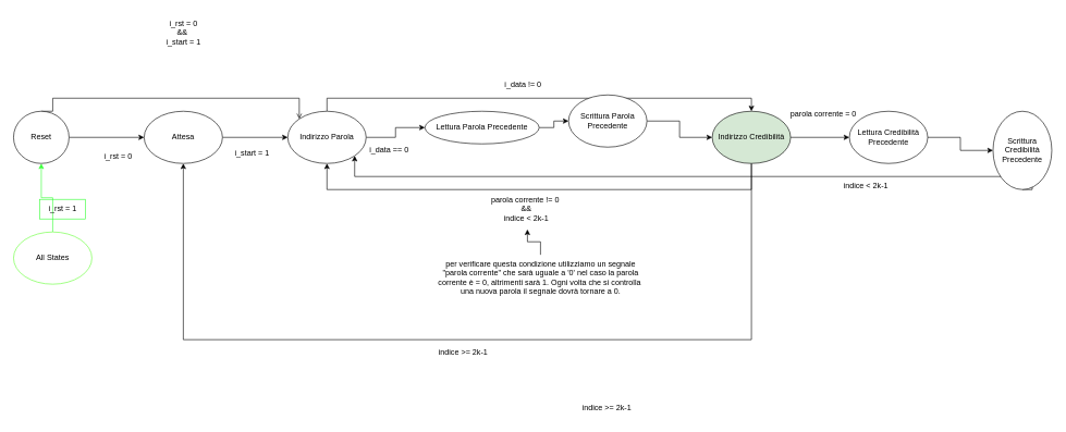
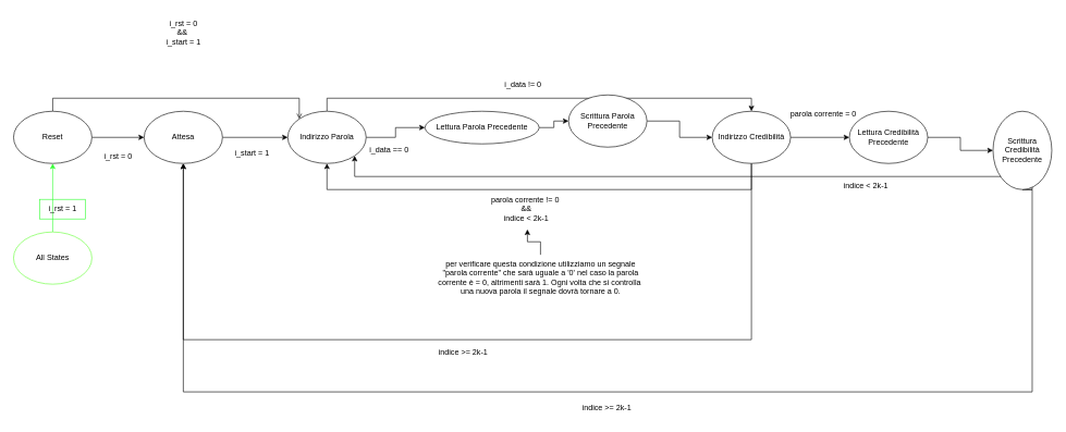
  <mxCell id="0" />
  <mxCell id="1" parent="0" />
  <mxCell id="2" style="edgeStyle=orthogonalEdgeStyle;rounded=0;orthogonalLoop=1;jettySize=auto;html=1;exitX=1;exitY=0.5;exitDx=0;exitDy=0;entryX=0;entryY=0.5;entryDx=0;entryDy=0;" edge="1" parent="1" source="3" target="10"><mxGeometry relative="1" as="geometry" /></mxCell>
  <mxCell id="3" value="Lettura Credibilità Precedente" style="ellipse;whiteSpace=wrap;html=1;" vertex="1" parent="1"><mxGeometry x="1300" y="170" width="120" height="80" as="geometry" /></mxCell>
  <mxCell id="4" style="edgeStyle=orthogonalEdgeStyle;rounded=0;orthogonalLoop=1;jettySize=auto;html=1;exitX=1;exitY=0.5;exitDx=0;exitDy=0;" edge="1" parent="1" source="7" target="3"><mxGeometry relative="1" as="geometry" /></mxCell>
  <mxCell id="5" style="edgeStyle=orthogonalEdgeStyle;rounded=0;orthogonalLoop=1;jettySize=auto;html=1;exitX=0.5;exitY=1;exitDx=0;exitDy=0;entryX=0.5;entryY=1;entryDx=0;entryDy=0;" edge="1" parent="1" source="7" target="15"><mxGeometry relative="1" as="geometry"><Array as="points"><mxPoint x="1150" y="290" /><mxPoint x="500" y="290" /></Array></mxGeometry></mxCell>
  <mxCell id="6" style="edgeStyle=orthogonalEdgeStyle;rounded=0;orthogonalLoop=1;jettySize=auto;html=1;entryX=0.5;entryY=1;entryDx=0;entryDy=0;" edge="1" parent="1" source="7" target="17"><mxGeometry relative="1" as="geometry"><Array as="points"><mxPoint x="1150" y="520" /><mxPoint x="280" y="520" /></Array></mxGeometry></mxCell>
- <mxCell id="7" value="Indirizzo Credibilità" style="ellipse;whiteSpace=wrap;html=1;fillColor=#d5e8d4;" vertex="1" parent="1"><mxGeometry x="1090" y="170" width="120" height="80" as="geometry" /></mxCell>
+ <mxCell id="7" value="Indirizzo Credibilità" style="ellipse;whiteSpace=wrap;html=1;" vertex="1" parent="1"><mxGeometry x="1090" y="170" width="120" height="80" as="geometry" /></mxCell>
  <mxCell id="8" style="edgeStyle=orthogonalEdgeStyle;rounded=0;orthogonalLoop=1;jettySize=auto;html=1;exitX=0.5;exitY=1;exitDx=0;exitDy=0;entryX=1;entryY=1;entryDx=0;entryDy=0;" edge="1" parent="1" source="10" target="15"><mxGeometry relative="1" as="geometry"><Array as="points"><mxPoint x="1580" y="270" /><mxPoint x="542" y="270" /></Array></mxGeometry></mxCell>
+ <mxCell id="9" style="edgeStyle=orthogonalEdgeStyle;rounded=0;orthogonalLoop=1;jettySize=auto;html=1;exitX=0.5;exitY=1;exitDx=0;exitDy=0;entryX=0.5;entryY=1;entryDx=0;entryDy=0;" edge="1" parent="1" source="10" target="17"><mxGeometry relative="1" as="geometry"><Array as="points"><mxPoint x="1580" y="600" /><mxPoint x="280" y="600" /></Array></mxGeometry></mxCell>
  <mxCell id="10" value="Scrittura Credibilità Precedente" style="ellipse;whiteSpace=wrap;html=1;" vertex="1" parent="1"><mxGeometry x="1520" y="170" width="90" height="120" as="geometry" /></mxCell>
  <mxCell id="11" style="edgeStyle=orthogonalEdgeStyle;rounded=0;orthogonalLoop=1;jettySize=auto;html=1;exitX=1;exitY=0.5;exitDx=0;exitDy=0;entryX=0;entryY=0.5;entryDx=0;entryDy=0;" edge="1" parent="1" source="12" target="22"><mxGeometry relative="1" as="geometry" /></mxCell>
  <mxCell id="12" value="Lettura Parola Precedente" style="ellipse;whiteSpace=wrap;html=1;" vertex="1" parent="1"><mxGeometry x="650" y="170" width="175" height="50" as="geometry" /></mxCell>
  <mxCell id="13" style="edgeStyle=orthogonalEdgeStyle;rounded=0;orthogonalLoop=1;jettySize=auto;html=1;exitX=1;exitY=0.5;exitDx=0;exitDy=0;" edge="1" parent="1" source="15" target="12"><mxGeometry relative="1" as="geometry" /></mxCell>
  <mxCell id="14" style="edgeStyle=orthogonalEdgeStyle;rounded=0;orthogonalLoop=1;jettySize=auto;html=1;entryX=0.5;entryY=0;entryDx=0;entryDy=0;" edge="1" parent="1" source="15" target="7"><mxGeometry relative="1" as="geometry"><Array as="points"><mxPoint x="500" y="150" /><mxPoint x="1150" y="150" /></Array></mxGeometry></mxCell>
  <mxCell id="15" value="Indirizzo Parola" style="ellipse;whiteSpace=wrap;html=1;" vertex="1" parent="1"><mxGeometry x="440" y="170" width="120" height="80" as="geometry" /></mxCell>
  <mxCell id="16" style="edgeStyle=orthogonalEdgeStyle;rounded=0;orthogonalLoop=1;jettySize=auto;html=1;exitX=1;exitY=0.5;exitDx=0;exitDy=0;" edge="1" parent="1" source="17" target="15"><mxGeometry relative="1" as="geometry" /></mxCell>
  <mxCell id="17" value="Attesa" style="ellipse;whiteSpace=wrap;html=1;" vertex="1" parent="1"><mxGeometry x="220" y="170" width="120" height="80" as="geometry" /></mxCell>
  <mxCell id="18" style="edgeStyle=orthogonalEdgeStyle;rounded=0;orthogonalLoop=1;jettySize=auto;html=1;exitX=1;exitY=0.5;exitDx=0;exitDy=0;" edge="1" parent="1" source="20" target="17"><mxGeometry relative="1" as="geometry" /></mxCell>
  <mxCell id="19" style="edgeStyle=orthogonalEdgeStyle;rounded=0;orthogonalLoop=1;jettySize=auto;html=1;exitX=0.5;exitY=0;exitDx=0;exitDy=0;entryX=0;entryY=0;entryDx=0;entryDy=0;endArrow=open;" edge="1" parent="1" source="20" target="15"><mxGeometry relative="1" as="geometry"><Array as="points"><mxPoint x="80" y="150" /><mxPoint x="458" y="150" /></Array></mxGeometry></mxCell>
- <mxCell id="20" value="Reset" style="ellipse;whiteSpace=wrap;html=1;" vertex="1" parent="1"><mxGeometry x="20" y="170" width="85" height="80" as="geometry" /></mxCell>
+ <mxCell id="20" value="Reset" style="ellipse;whiteSpace=wrap;html=1;" vertex="1" parent="1"><mxGeometry x="20" y="170" width="120" height="80" as="geometry" /></mxCell>
  <mxCell id="21" style="edgeStyle=orthogonalEdgeStyle;rounded=0;orthogonalLoop=1;jettySize=auto;html=1;exitX=1;exitY=0.5;exitDx=0;exitDy=0;" edge="1" parent="1" source="22" target="7"><mxGeometry relative="1" as="geometry" /></mxCell>
  <mxCell id="22" value="Scrittura Parola Precedente" style="ellipse;whiteSpace=wrap;html=1;" vertex="1" parent="1"><mxGeometry x="870" y="145" width="120" height="80" as="geometry" /></mxCell>
  <mxCell id="23" value="i_rst = 0" style="text;html=1;align=center;verticalAlign=middle;resizable=0;points=[];autosize=1;strokeColor=none;fillColor=none;" vertex="1" parent="1"><mxGeometry x="145" y="225" width="70" height="30" as="geometry" /></mxCell>
  <mxCell id="24" value="i_start = 1" style="text;html=1;align=center;verticalAlign=middle;resizable=0;points=[];autosize=1;strokeColor=none;fillColor=none;" vertex="1" parent="1"><mxGeometry x="345" y="220" width="80" height="30" as="geometry" /></mxCell>
  <mxCell id="25" value="i_data == 0" style="text;html=1;align=center;verticalAlign=middle;resizable=0;points=[];autosize=1;strokeColor=none;fillColor=none;" vertex="1" parent="1"><mxGeometry x="555" y="215" width="80" height="30" as="geometry" /></mxCell>
  <mxCell id="26" value="i_data != 0" style="text;html=1;align=center;verticalAlign=middle;resizable=0;points=[];autosize=1;strokeColor=none;fillColor=none;" vertex="1" parent="1"><mxGeometry x="760" y="115" width="80" height="30" as="geometry" /></mxCell>
  <mxCell id="27" value="parola corrente != 0&amp;nbsp;&lt;br&gt;&amp;amp;&amp;amp;&lt;br&gt;indice &amp;lt; 2k-1" style="text;html=1;align=center;verticalAlign=middle;resizable=0;points=[];autosize=1;strokeColor=none;fillColor=none;" vertex="1" parent="1"><mxGeometry x="740" y="290" width="130" height="60" as="geometry" /></mxCell>
  <mxCell id="28" style="edgeStyle=orthogonalEdgeStyle;rounded=0;orthogonalLoop=1;jettySize=auto;html=1;entryX=0.515;entryY=1.017;entryDx=0;entryDy=0;entryPerimeter=0;" edge="1" parent="1" source="29" target="27"><mxGeometry relative="1" as="geometry" /></mxCell>
  <mxCell id="29" value="per verificare questa condizione utilizziamo un segnale&lt;br&gt;&quot;parola corrente&quot; che sarà uguale a '0' nel caso la parola&lt;br&gt;corrente è = 0, altrimenti sarà 1. Ogni volta che si controlla&amp;nbsp;&lt;br&gt;una nuova parola il segnale dovrà tornare a 0." style="text;html=1;align=center;verticalAlign=middle;resizable=0;points=[];autosize=1;strokeColor=none;fillColor=none;" vertex="1" parent="1"><mxGeometry x="657" y="390" width="340" height="70" as="geometry" /></mxCell>
  <mxCell id="30" value="parola corrente = 0" style="text;html=1;align=center;verticalAlign=middle;resizable=0;points=[];autosize=1;strokeColor=none;fillColor=none;" vertex="1" parent="1"><mxGeometry x="1200" y="160" width="120" height="30" as="geometry" /></mxCell>
  <mxCell id="31" value="indice &amp;gt;= 2k-1&amp;nbsp;" style="text;html=1;align=center;verticalAlign=middle;resizable=0;points=[];autosize=1;strokeColor=none;fillColor=none;" vertex="1" parent="1"><mxGeometry x="660" y="525" width="100" height="30" as="geometry" /></mxCell>
  <mxCell id="32" value="indice &amp;lt; 2k-1" style="text;html=1;align=center;verticalAlign=middle;resizable=0;points=[];autosize=1;strokeColor=none;fillColor=none;" vertex="1" parent="1"><mxGeometry x="1280" y="270" width="90" height="30" as="geometry" /></mxCell>
  <mxCell id="33" value="i_rst = 0&lt;br&gt;&amp;amp;&amp;amp;&amp;nbsp;&lt;br&gt;i_start = 1" style="text;html=1;align=center;verticalAlign=middle;resizable=0;points=[];autosize=1;strokeColor=none;fillColor=none;" vertex="1" parent="1"><mxGeometry x="240" y="20" width="80" height="60" as="geometry" /></mxCell>
  <mxCell id="34" value="indice &amp;gt;= 2k-1&amp;nbsp;" style="text;html=1;align=center;verticalAlign=middle;resizable=0;points=[];autosize=1;strokeColor=none;fillColor=none;" vertex="1" parent="1"><mxGeometry x="880" y="610" width="100" height="30" as="geometry" /></mxCell>
  <mxCell id="35" style="edgeStyle=orthogonalEdgeStyle;rounded=0;orthogonalLoop=1;jettySize=auto;html=1;strokeColor=#33FF33;" edge="1" parent="1" source="36" target="20"><mxGeometry relative="1" as="geometry" /></mxCell>
  <mxCell id="36" value="All States" style="ellipse;whiteSpace=wrap;html=1;strokeColor=#65FF36;" vertex="1" parent="1"><mxGeometry x="20" y="355" width="120" height="80" as="geometry" /></mxCell>
  <mxCell id="37" value="i_rst = 1" style="text;html=1;align=center;verticalAlign=middle;resizable=0;points=[];autosize=1;strokeColor=#33FF33;fillColor=none;" vertex="1" parent="1"><mxGeometry x="60" y="305" width="70" height="30" as="geometry" /></mxCell>
